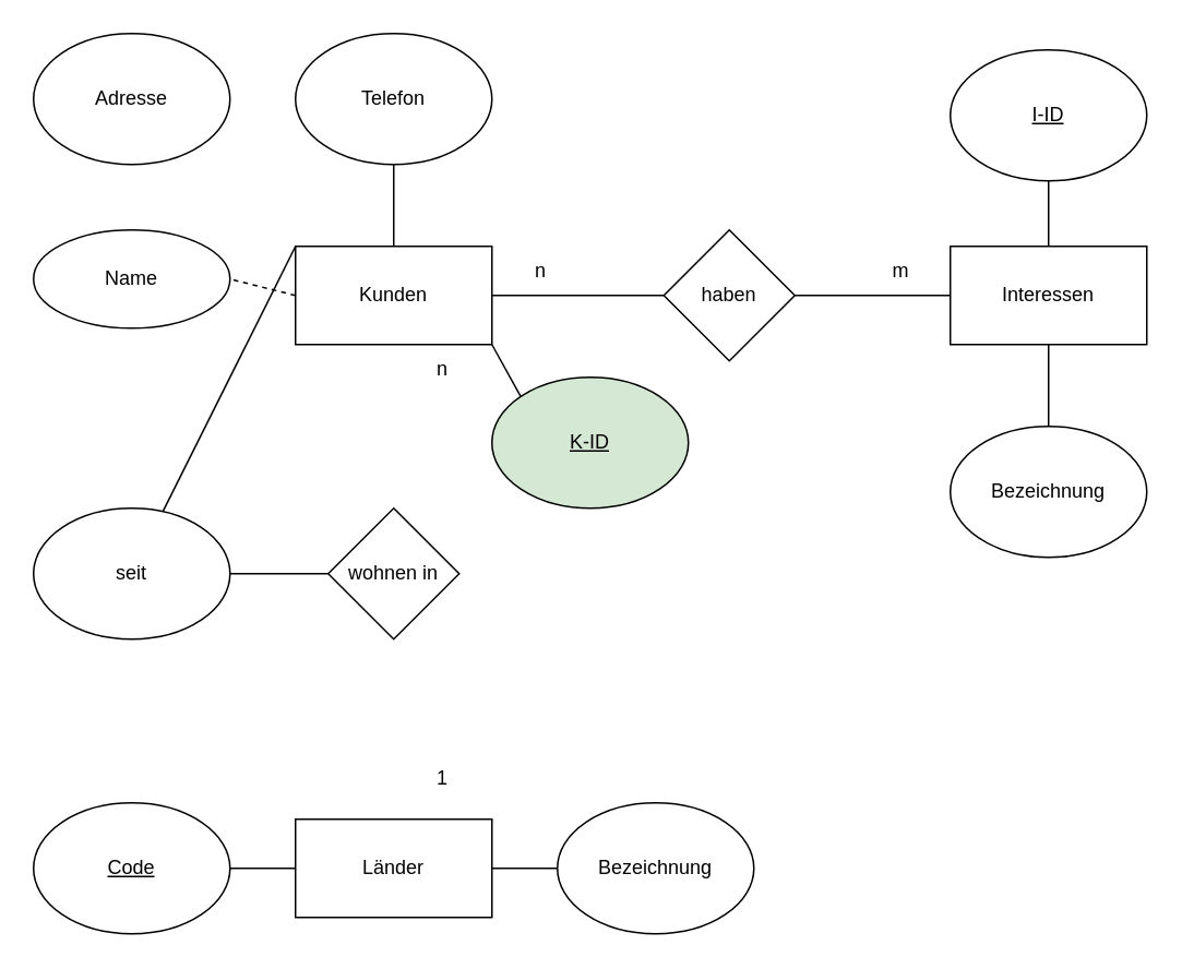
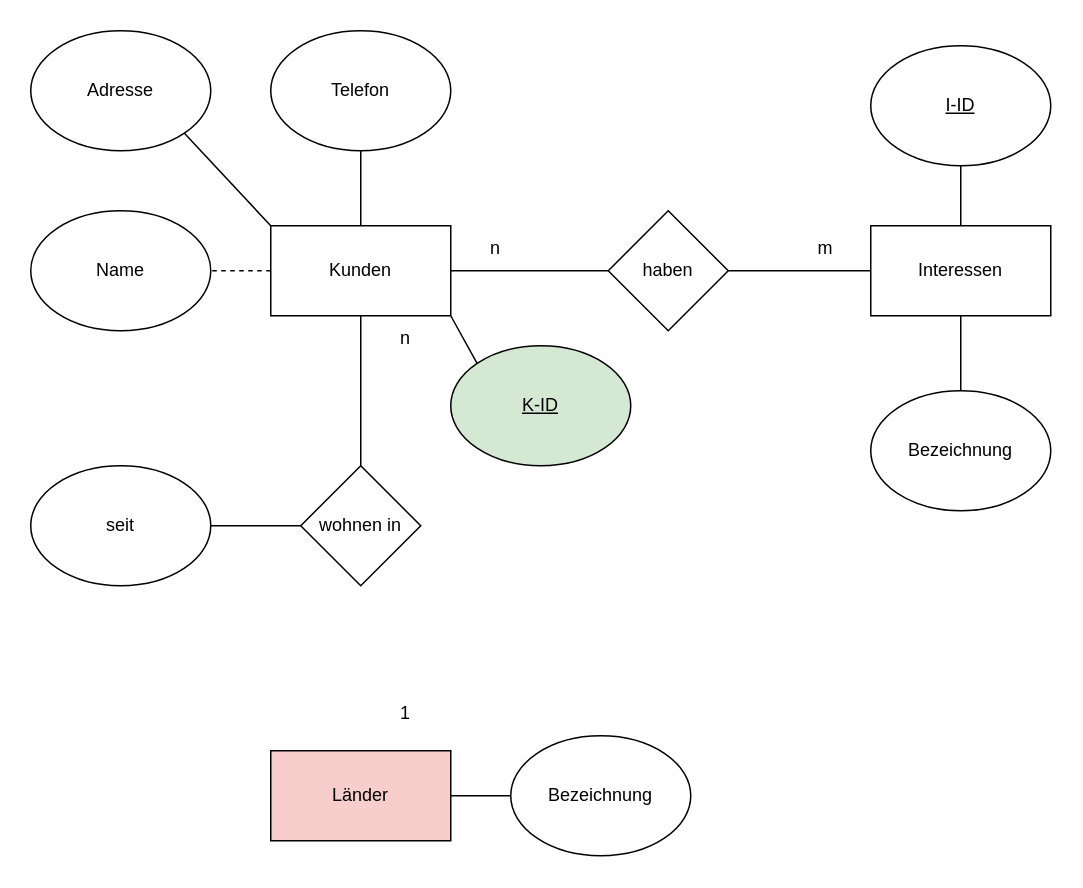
  <mxCell id="0" />
  <mxCell id="1" parent="0" />
  <mxCell id="2" value="Kunden" style="rounded=0;whiteSpace=wrap;html=1;" parent="1" vertex="1"><mxGeometry x="180" y="150" width="120" height="60" as="geometry" /></mxCell>
  <mxCell id="3" value="Interessen" style="rounded=0;whiteSpace=wrap;html=1;" parent="1" vertex="1"><mxGeometry x="580" y="150" width="120" height="60" as="geometry" /></mxCell>
- <mxCell id="4" value="Länder" style="rounded=0;whiteSpace=wrap;html=1;movable=1;resizable=1;rotatable=1;deletable=1;editable=1;locked=0;connectable=1;" parent="1" vertex="1"><mxGeometry x="180" y="500" width="120" height="60" as="geometry" /></mxCell>
+ <mxCell id="4" value="Länder" style="rounded=0;whiteSpace=wrap;html=1;movable=1;resizable=1;rotatable=1;deletable=1;editable=1;locked=0;connectable=1;fillColor=#f8cecc;" parent="1" vertex="1"><mxGeometry x="180" y="500" width="120" height="60" as="geometry" /></mxCell>
  <mxCell id="5" value="haben" style="rhombus;whiteSpace=wrap;html=1;" parent="1" vertex="1"><mxGeometry x="405" y="140" width="80" height="80" as="geometry" /></mxCell>
  <mxCell id="6" value="" style="endArrow=none;html=1;rounded=0;exitX=1;exitY=0.5;exitDx=0;exitDy=0;entryX=0;entryY=0.5;entryDx=0;entryDy=0;" parent="1" source="2" target="5" edge="1"><mxGeometry width="50" height="50" relative="1" as="geometry"><mxPoint x="450" y="460" as="sourcePoint" /><mxPoint x="500" y="410" as="targetPoint" /></mxGeometry></mxCell>
  <mxCell id="7" value="" style="endArrow=none;html=1;rounded=0;entryX=0;entryY=0.5;entryDx=0;entryDy=0;exitX=1;exitY=0.5;exitDx=0;exitDy=0;" parent="1" source="5" target="3" edge="1"><mxGeometry width="50" height="50" relative="1" as="geometry"><mxPoint x="450" y="460" as="sourcePoint" /><mxPoint x="500" y="410" as="targetPoint" /></mxGeometry></mxCell>
  <mxCell id="8" value="wohnen in" style="rhombus;whiteSpace=wrap;html=1;" parent="1" vertex="1"><mxGeometry x="200" y="310" width="80" height="80" as="geometry" /></mxCell>
+ <mxCell id="9" value="" style="endArrow=none;html=1;rounded=0;entryX=0.5;entryY=1;entryDx=0;entryDy=0;exitX=0.5;exitY=0;exitDx=0;exitDy=0;" parent="1" source="8" target="2" edge="1"><mxGeometry width="50" height="50" relative="1" as="geometry"><mxPoint x="450" y="460" as="sourcePoint" /><mxPoint x="500" y="410" as="targetPoint" /></mxGeometry></mxCell>
  <mxCell id="10" value="1" style="text;html=1;strokeColor=none;fillColor=none;align=center;verticalAlign=middle;whiteSpace=wrap;rounded=0;" parent="1" vertex="1"><mxGeometry x="240" y="460" width="60" height="30" as="geometry" /></mxCell>
  <mxCell id="11" value="n" style="text;html=1;strokeColor=none;fillColor=none;align=center;verticalAlign=middle;whiteSpace=wrap;rounded=0;" parent="1" vertex="1"><mxGeometry x="240" y="210" width="60" height="30" as="geometry" /></mxCell>
  <mxCell id="12" value="n" style="text;html=1;strokeColor=none;fillColor=none;align=center;verticalAlign=middle;whiteSpace=wrap;rounded=0;" parent="1" vertex="1"><mxGeometry x="300" y="150" width="60" height="30" as="geometry" /></mxCell>
  <mxCell id="13" value="m" style="text;html=1;strokeColor=none;fillColor=none;align=center;verticalAlign=middle;whiteSpace=wrap;rounded=0;" parent="1" vertex="1"><mxGeometry x="520" y="150" width="60" height="30" as="geometry" /></mxCell>
  <mxCell id="14" value="&lt;div&gt;Adresse&lt;/div&gt;" style="ellipse;whiteSpace=wrap;html=1;" vertex="1" parent="1"><mxGeometry x="20" y="20" width="120" height="80" as="geometry" /></mxCell>
- <mxCell id="15" value="Name" style="ellipse;whiteSpace=wrap;html=1;" vertex="1" parent="1"><mxGeometry x="20" y="140" width="120" height="60" as="geometry" /></mxCell>
+ <mxCell id="15" value="Name" style="ellipse;whiteSpace=wrap;html=1;" vertex="1" parent="1"><mxGeometry x="20" y="140" width="120" height="80" as="geometry" /></mxCell>
  <mxCell id="16" value="seit" style="ellipse;whiteSpace=wrap;html=1;" vertex="1" parent="1"><mxGeometry x="20" y="310" width="120" height="80" as="geometry" /></mxCell>
- <mxCell id="17" value="&lt;u&gt;Code&lt;/u&gt;" style="ellipse;whiteSpace=wrap;html=1;" vertex="1" parent="1"><mxGeometry x="20" y="490" width="120" height="80" as="geometry" /></mxCell>
  <mxCell id="18" value="Bezeichnung" style="ellipse;whiteSpace=wrap;html=1;" vertex="1" parent="1"><mxGeometry x="580" y="260" width="120" height="80" as="geometry" /></mxCell>
  <mxCell id="19" value="Bezeichnung" style="ellipse;whiteSpace=wrap;html=1;movable=1;resizable=1;rotatable=1;deletable=1;editable=1;locked=0;connectable=1;" vertex="1" parent="1"><mxGeometry x="340" y="490" width="120" height="80" as="geometry" /></mxCell>
  <mxCell id="20" value="Telefon" style="ellipse;whiteSpace=wrap;html=1;" vertex="1" parent="1"><mxGeometry x="180" y="20" width="120" height="80" as="geometry" /></mxCell>
  <mxCell id="21" value="" style="endArrow=none;html=1;rounded=0;exitX=1;exitY=0.5;exitDx=0;exitDy=0;entryX=0;entryY=0.5;entryDx=0;entryDy=0;" edge="1" parent="1" source="4" target="19"><mxGeometry width="50" height="50" relative="1" as="geometry"><mxPoint x="450" y="460" as="sourcePoint" /><mxPoint x="500" y="410" as="targetPoint" /></mxGeometry></mxCell>
- <mxCell id="22" value="" style="endArrow=none;html=1;rounded=0;exitX=1;exitY=0.5;exitDx=0;exitDy=0;" edge="1" parent="1" source="17" target="4"><mxGeometry width="50" height="50" relative="1" as="geometry"><mxPoint x="450" y="460" as="sourcePoint" /><mxPoint x="500" y="410" as="targetPoint" /></mxGeometry></mxCell>
  <mxCell id="23" value="" style="endArrow=none;html=1;rounded=0;exitX=1;exitY=0.5;exitDx=0;exitDy=0;entryX=0;entryY=0.5;entryDx=0;entryDy=0;" edge="1" parent="1" source="16" target="8"><mxGeometry width="50" height="50" relative="1" as="geometry"><mxPoint x="450" y="460" as="sourcePoint" /><mxPoint x="500" y="410" as="targetPoint" /></mxGeometry></mxCell>
  <mxCell id="24" value="" style="endArrow=none;html=1;rounded=0;entryX=1;entryY=0.5;entryDx=0;entryDy=0;exitX=0;exitY=0.5;exitDx=0;exitDy=0;dashed=1;" edge="1" parent="1" source="2" target="15"><mxGeometry width="50" height="50" relative="1" as="geometry"><mxPoint x="450" y="460" as="sourcePoint" /><mxPoint x="500" y="410" as="targetPoint" /></mxGeometry></mxCell>
- <mxCell id="25" value="" style="endArrow=none;html=1;rounded=0;exitX=0;exitY=0;exitDx=0;exitDy=0;" edge="1" parent="1" source="2" target="16"><mxGeometry width="50" height="50" relative="1" as="geometry"><mxPoint x="450" y="460" as="sourcePoint" /><mxPoint x="500" y="410" as="targetPoint" /></mxGeometry></mxCell>
+ <mxCell id="25" value="" style="endArrow=none;html=1;rounded=0;entryX=1;entryY=1;entryDx=0;entryDy=0;exitX=0;exitY=0;exitDx=0;exitDy=0;" edge="1" parent="1" source="2" target="14"><mxGeometry width="50" height="50" relative="1" as="geometry"><mxPoint x="450" y="460" as="sourcePoint" /><mxPoint x="500" y="410" as="targetPoint" /></mxGeometry></mxCell>
  <mxCell id="26" value="" style="endArrow=none;html=1;rounded=0;entryX=0.5;entryY=1;entryDx=0;entryDy=0;exitX=0.5;exitY=0;exitDx=0;exitDy=0;" edge="1" parent="1" source="2" target="20"><mxGeometry width="50" height="50" relative="1" as="geometry"><mxPoint x="450" y="460" as="sourcePoint" /><mxPoint x="500" y="410" as="targetPoint" /></mxGeometry></mxCell>
  <mxCell id="27" value="" style="endArrow=none;html=1;rounded=0;entryX=0.5;entryY=1;entryDx=0;entryDy=0;exitX=0.5;exitY=0;exitDx=0;exitDy=0;" edge="1" parent="1" source="18" target="3"><mxGeometry width="50" height="50" relative="1" as="geometry"><mxPoint x="450" y="460" as="sourcePoint" /><mxPoint x="500" y="410" as="targetPoint" /></mxGeometry></mxCell>
  <mxCell id="28" value="&lt;u&gt;K-ID&lt;/u&gt;" style="ellipse;whiteSpace=wrap;html=1;fillColor=#d5e8d4;" vertex="1" parent="1"><mxGeometry x="300" y="230" width="120" height="80" as="geometry" /></mxCell>
  <mxCell id="29" value="&lt;u&gt;I-ID&lt;/u&gt;" style="ellipse;whiteSpace=wrap;html=1;" vertex="1" parent="1"><mxGeometry x="580" y="30" width="120" height="80" as="geometry" /></mxCell>
  <mxCell id="30" value="" style="endArrow=none;html=1;rounded=0;entryX=0.5;entryY=1;entryDx=0;entryDy=0;exitX=0.5;exitY=0;exitDx=0;exitDy=0;" edge="1" parent="1" source="3" target="29"><mxGeometry width="50" height="50" relative="1" as="geometry"><mxPoint x="380" y="380" as="sourcePoint" /><mxPoint x="430" y="330" as="targetPoint" /></mxGeometry></mxCell>
  <mxCell id="31" value="" style="endArrow=none;html=1;rounded=0;entryX=1;entryY=1;entryDx=0;entryDy=0;exitX=0;exitY=0;exitDx=0;exitDy=0;" edge="1" parent="1" source="28" target="2"><mxGeometry width="50" height="50" relative="1" as="geometry"><mxPoint x="320" y="250" as="sourcePoint" /><mxPoint x="480" y="350" as="targetPoint" /></mxGeometry></mxCell>
